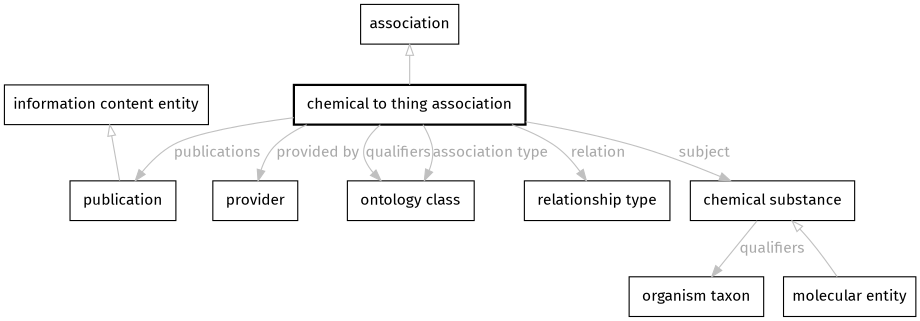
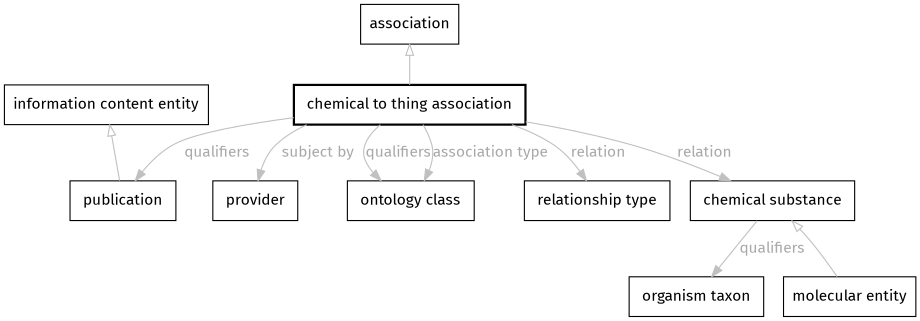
  digraph {
    fontname="Fira Sans"
    fontsize=32
    penwidth=5
    node [color=black fontname="Fira Sans" shape=rectangle style=solid]
    edge [color=gray fontcolor=darkgray fontname="Fira Sans"]
    n1 [label=" chemical to thing association " style=bold]
    n2 [label=" provider "]
    n3 [label=" publication "]
    n4 [label=" ontology class "]
    n5 [label=" relationship type "]
    n6 [label=" chemical substance "]
    n7 [label=" organism taxon "]
    "molecular entity" [style=""]
    association [style=""]
    "information content entity" [style=""]
-   n1 -> n2 [label="provided by"]
-   n1 -> n3 [label=publications]
+   n1 -> n2 [label="subject by"]
+   n1 -> n3 [label=qualifiers]
    n1 -> n4 [label=qualifiers]
    n1 -> n4 [label="association type"]
    n1 -> n5 [label=relation]
-   n1 -> n6 [label=subject]
+   n1 -> n6 [label=relation]
    n6 -> n7 [label=qualifiers]
    n6 -> "molecular entity" [arrowtail=onormal dir=back]
    association -> n1 [arrowtail=onormal dir=back]
    "information content entity" -> n3 [arrowtail=onormal dir=back]
  }
